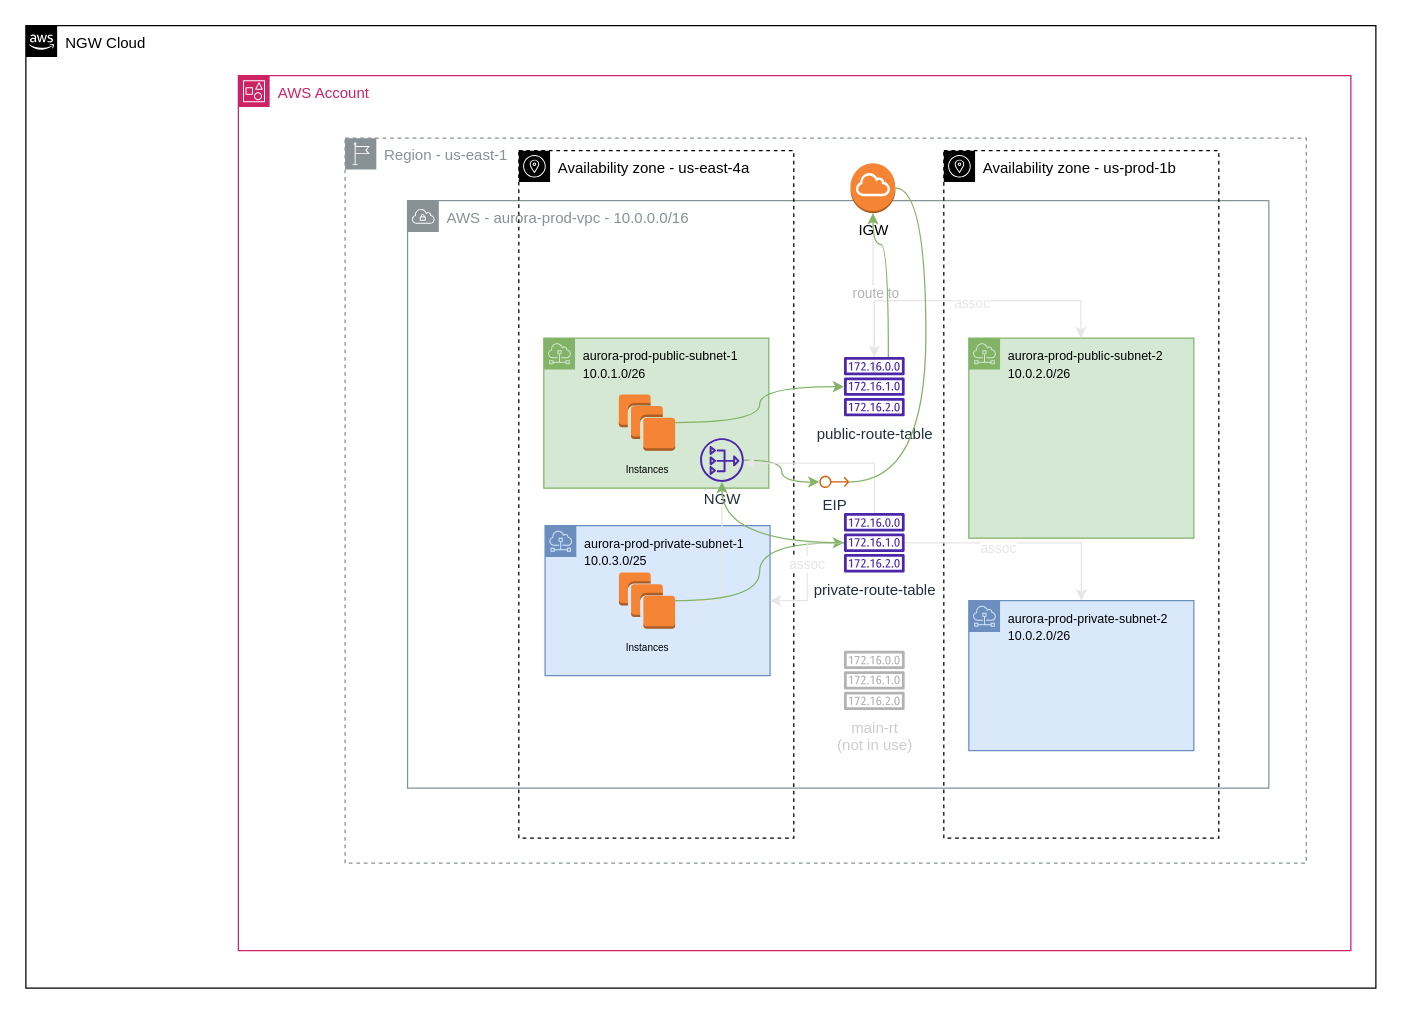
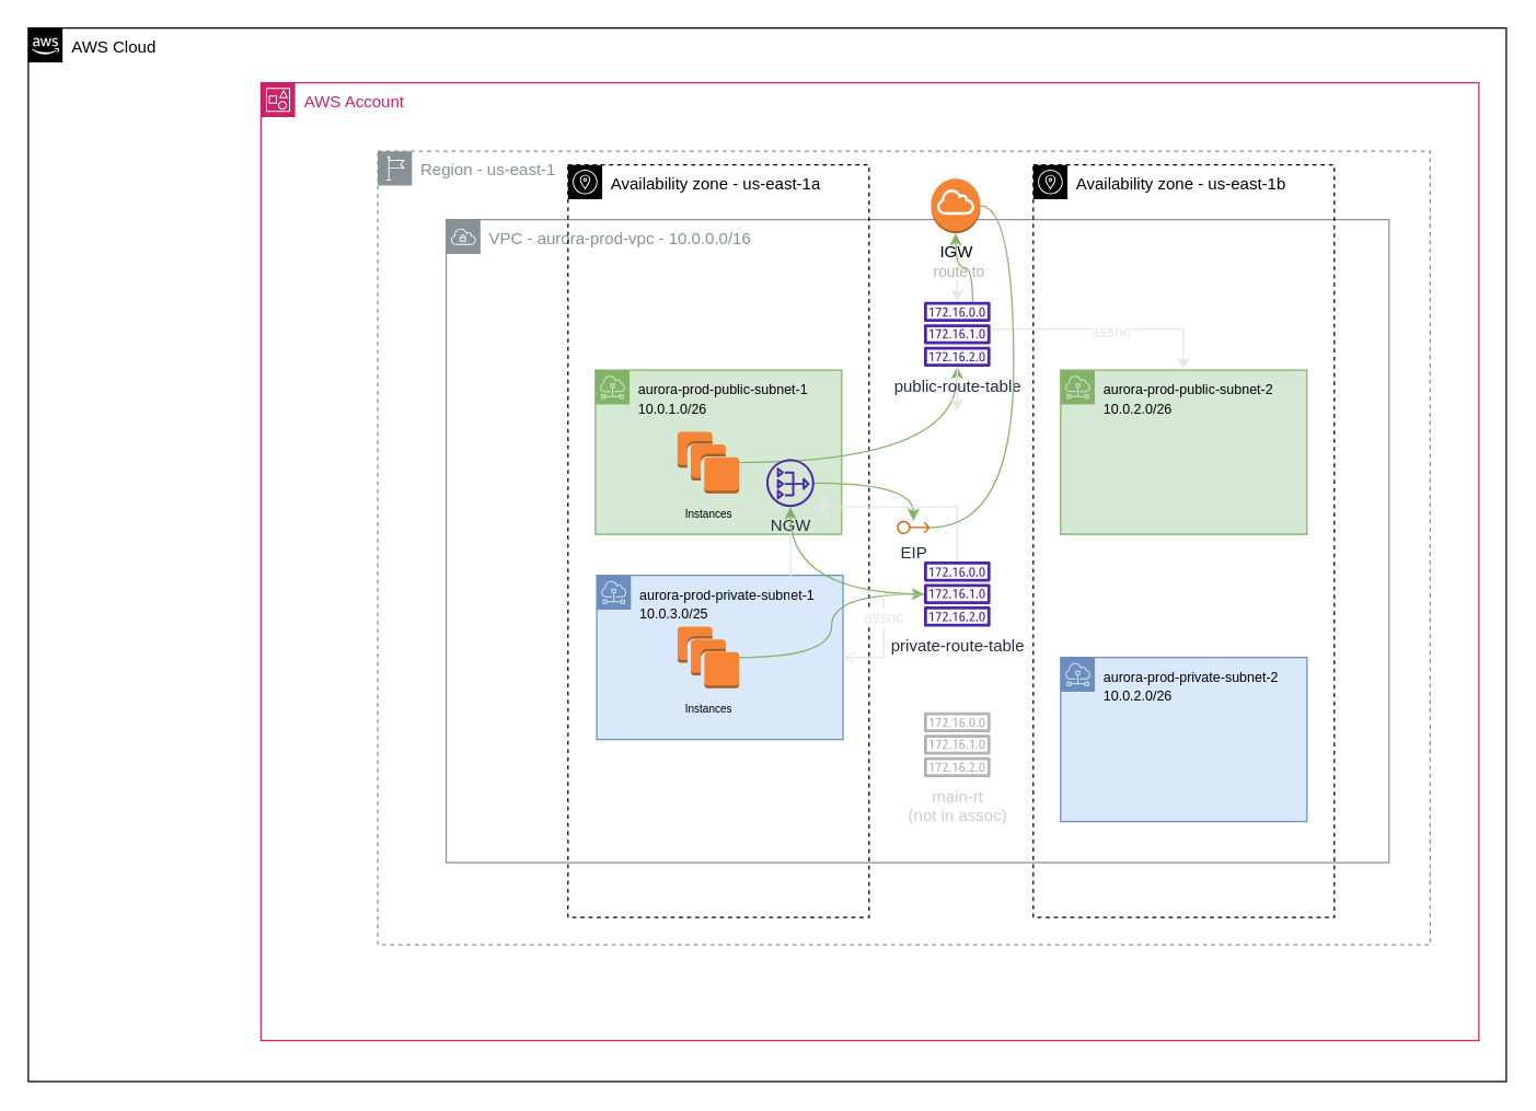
  <mxCell id="0" />
  <mxCell id="1" parent="0" />
- <mxCell id="2" value="NGW Cloud" style="points=[[0,0],[0.25,0],[0.5,0],[0.75,0],[1,0],[1,0.25],[1,0.5],[1,0.75],[1,1],[0.75,1],[0.5,1],[0.25,1],[0,1],[0,0.75],[0,0.5],[0,0.25]];outlineConnect=0;html=1;whiteSpace=wrap;fontSize=12;fontStyle=0;shape=mxgraph.aws4.group;grIcon=mxgraph.aws4.group_aws_cloud_alt;verticalAlign=top;align=left;spacingLeft=30;dashed=0;labelBackgroundColor=#ffffff;container=0;pointerEvents=0;collapsible=0;recursiveResize=0;" parent="1" vertex="1"><mxGeometry x="20" y="20" width="1080" height="770" as="geometry" /></mxCell>
+ <mxCell id="2" value="AWS Cloud" style="points=[[0,0],[0.25,0],[0.5,0],[0.75,0],[1,0],[1,0.25],[1,0.5],[1,0.75],[1,1],[0.75,1],[0.5,1],[0.25,1],[0,1],[0,0.75],[0,0.5],[0,0.25]];outlineConnect=0;html=1;whiteSpace=wrap;fontSize=12;fontStyle=0;shape=mxgraph.aws4.group;grIcon=mxgraph.aws4.group_aws_cloud_alt;verticalAlign=top;align=left;spacingLeft=30;dashed=0;labelBackgroundColor=#ffffff;container=0;pointerEvents=0;collapsible=0;recursiveResize=0;" parent="1" vertex="1"><mxGeometry x="20" y="20" width="1080" height="770" as="geometry" /></mxCell>
  <mxCell id="3" value="Region - us-east-1" style="sketch=0;outlineConnect=0;gradientColor=none;html=1;whiteSpace=wrap;fontSize=12;fontStyle=0;shape=mxgraph.aws4.group;grIcon=mxgraph.aws4.group_region;strokeColor=#879196;fillColor=none;verticalAlign=top;align=left;spacingLeft=30;fontColor=#879196;dashed=1;" parent="1" vertex="1"><mxGeometry x="275.35" y="110" width="769" height="580" as="geometry" /></mxCell>
- <mxCell id="4" value="AWS - aurora-prod-vpc - 10.0.0.0/16" style="sketch=0;outlineConnect=0;gradientColor=none;html=1;whiteSpace=wrap;fontSize=12;fontStyle=0;shape=mxgraph.aws4.group;grIcon=mxgraph.aws4.group_vpc;strokeColor=#879196;fillColor=none;verticalAlign=top;align=left;spacingLeft=30;fontColor=#879196;dashed=0;" parent="1" vertex="1"><mxGeometry x="325.35" y="160" width="689" height="470" as="geometry" /></mxCell>
- <mxCell id="5" value="Availability zone - us-east-4a" style="sketch=0;outlineConnect=0;html=1;whiteSpace=wrap;fontSize=12;fontStyle=0;shape=mxgraph.aws4.group;grIcon=mxgraph.aws4.group_availability_zone;verticalAlign=top;align=left;spacingLeft=30;dashed=1;fillColor=none;" parent="1" vertex="1"><mxGeometry x="414.35" y="120" width="220" height="550" as="geometry" /></mxCell>
+ <mxCell id="4" value="VPC - aurora-prod-vpc - 10.0.0.0/16" style="sketch=0;outlineConnect=0;gradientColor=none;html=1;whiteSpace=wrap;fontSize=12;fontStyle=0;shape=mxgraph.aws4.group;grIcon=mxgraph.aws4.group_vpc;strokeColor=#879196;fillColor=none;verticalAlign=top;align=left;spacingLeft=30;fontColor=#879196;dashed=0;" parent="1" vertex="1"><mxGeometry x="325.35" y="160" width="689" height="470" as="geometry" /></mxCell>
+ <mxCell id="5" value="Availability zone - us-east-1a" style="sketch=0;outlineConnect=0;html=1;whiteSpace=wrap;fontSize=12;fontStyle=0;shape=mxgraph.aws4.group;grIcon=mxgraph.aws4.group_availability_zone;verticalAlign=top;align=left;spacingLeft=30;dashed=1;fillColor=none;" parent="1" vertex="1"><mxGeometry x="414.35" y="120" width="220" height="550" as="geometry" /></mxCell>
  <mxCell id="6" value="&lt;font style=&quot;font-size: 10px;&quot;&gt;aurora-prod-public-subnet-1&lt;br&gt;10.0.1.0/26&lt;/font&gt;" style="sketch=0;outlineConnect=0;html=1;whiteSpace=wrap;fontSize=12;fontStyle=0;shape=mxgraph.aws4.group;grIcon=mxgraph.aws4.group_subnet;strokeColor=#82b366;fillColor=#d5e8d4;verticalAlign=top;align=left;spacingLeft=30;dashed=0;" parent="1" vertex="1"><mxGeometry x="434.35" y="270" width="180" height="120" as="geometry" /></mxCell>
  <mxCell id="7" value="AWS Account" style="points=[[0,0],[0.25,0],[0.5,0],[0.75,0],[1,0],[1,0.25],[1,0.5],[1,0.75],[1,1],[0.75,1],[0.5,1],[0.25,1],[0,1],[0,0.75],[0,0.5],[0,0.25]];outlineConnect=0;gradientColor=none;html=1;whiteSpace=wrap;fontSize=12;fontStyle=0;container=0;pointerEvents=0;collapsible=0;recursiveResize=0;shape=mxgraph.aws4.group;grIcon=mxgraph.aws4.group_account;strokeColor=#CD2264;fillColor=none;verticalAlign=top;align=left;spacingLeft=30;fontColor=#CD2264;dashed=0;" parent="1" vertex="1"><mxGeometry x="190" y="60" width="890" height="700" as="geometry" /></mxCell>
  <mxCell id="8" style="edgeStyle=orthogonalEdgeStyle;rounded=0;orthogonalLoop=1;jettySize=auto;html=1;fillColor=#d5e8d4;strokeColor=#82b366;curved=1;" parent="1" source="9" target="26" edge="1"><mxGeometry relative="1" as="geometry"><mxPoint x="678.76" y="320" as="targetPoint" /></mxGeometry></mxCell>
  <mxCell id="9" value="&lt;font style=&quot;font-size: 8px;&quot;&gt;Instances&lt;/font&gt;" style="outlineConnect=0;dashed=0;verticalLabelPosition=bottom;verticalAlign=top;align=center;html=1;shape=mxgraph.aws3.instances;fillColor=#F58534;gradientColor=none;" parent="1" vertex="1"><mxGeometry x="494.35" y="315" width="45.09" height="45" as="geometry" /></mxCell>
- <mxCell id="10" value="Availability zone - us-prod-1b" style="sketch=0;outlineConnect=0;html=1;whiteSpace=wrap;fontSize=12;fontStyle=0;shape=mxgraph.aws4.group;grIcon=mxgraph.aws4.group_availability_zone;verticalAlign=top;align=left;spacingLeft=30;dashed=1;fillColor=none;" parent="1" vertex="1"><mxGeometry x="754.35" y="120" width="220" height="550" as="geometry" /></mxCell>
+ <mxCell id="10" value="Availability zone - us-east-1b" style="sketch=0;outlineConnect=0;html=1;whiteSpace=wrap;fontSize=12;fontStyle=0;shape=mxgraph.aws4.group;grIcon=mxgraph.aws4.group_availability_zone;verticalAlign=top;align=left;spacingLeft=30;dashed=1;fillColor=none;" parent="1" vertex="1"><mxGeometry x="754.35" y="120" width="220" height="550" as="geometry" /></mxCell>
  <mxCell id="11" value="&lt;font style=&quot;font-size: 10px;&quot;&gt;aurora-prod-private-subnet-2&lt;br&gt;10.0.2.0/26&lt;/font&gt;" style="sketch=0;outlineConnect=0;html=1;whiteSpace=wrap;fontSize=12;fontStyle=0;shape=mxgraph.aws4.group;grIcon=mxgraph.aws4.group_subnet;strokeColor=#6c8ebf;fillColor=#dae8fc;verticalAlign=top;align=left;spacingLeft=30;dashed=0;" parent="1" vertex="1"><mxGeometry x="774.35" y="480" width="180" height="120" as="geometry" /></mxCell>
- <mxCell id="12" value="&lt;font style=&quot;font-size: 10px;&quot;&gt;aurora-prod-public-subnet-2&lt;br&gt;10.0.2.0/26&lt;/font&gt;" style="sketch=0;outlineConnect=0;html=1;whiteSpace=wrap;fontSize=12;fontStyle=0;shape=mxgraph.aws4.group;grIcon=mxgraph.aws4.group_subnet;strokeColor=#82b366;fillColor=#d5e8d4;verticalAlign=top;align=left;spacingLeft=30;dashed=0;" parent="1" vertex="1"><mxGeometry x="774.35" y="270" width="180" height="160" as="geometry" /></mxCell>
+ <mxCell id="12" value="&lt;font style=&quot;font-size: 10px;&quot;&gt;aurora-prod-public-subnet-2&lt;br&gt;10.0.2.0/26&lt;/font&gt;" style="sketch=0;outlineConnect=0;html=1;whiteSpace=wrap;fontSize=12;fontStyle=0;shape=mxgraph.aws4.group;grIcon=mxgraph.aws4.group_subnet;strokeColor=#82b366;fillColor=#d5e8d4;verticalAlign=top;align=left;spacingLeft=30;dashed=0;" parent="1" vertex="1"><mxGeometry x="774.35" y="270" width="180" height="120" as="geometry" /></mxCell>
  <mxCell id="13" value="&lt;font style=&quot;font-size: 10px;&quot;&gt;aurora-prod-private-subnet-1&lt;br&gt;10.0.3.0/25&lt;/font&gt;" style="sketch=0;outlineConnect=0;html=1;whiteSpace=wrap;fontSize=12;fontStyle=0;shape=mxgraph.aws4.group;grIcon=mxgraph.aws4.group_subnet;strokeColor=#6c8ebf;fillColor=#dae8fc;verticalAlign=top;align=left;spacingLeft=30;dashed=0;" parent="1" vertex="1"><mxGeometry x="435.35" y="420" width="180" height="120" as="geometry" /></mxCell>
  <mxCell id="14" style="edgeStyle=orthogonalEdgeStyle;rounded=0;orthogonalLoop=1;jettySize=auto;html=1;fillColor=#f5f5f5;strokeColor=#E6E6E6;" parent="1" source="16" target="21" edge="1"><mxGeometry relative="1" as="geometry" /></mxCell>
  <mxCell id="15" style="edgeStyle=orthogonalEdgeStyle;rounded=0;orthogonalLoop=1;jettySize=auto;html=1;curved=1;fillColor=#d5e8d4;strokeColor=#82b366;" parent="1" source="16" target="33" edge="1"><mxGeometry relative="1" as="geometry" /></mxCell>
  <mxCell id="16" value="&lt;font style=&quot;font-size: 8px;&quot;&gt;Instances&lt;/font&gt;" style="outlineConnect=0;dashed=0;verticalLabelPosition=bottom;verticalAlign=top;align=center;html=1;shape=mxgraph.aws3.instances;fillColor=#F58534;gradientColor=none;" parent="1" vertex="1"><mxGeometry x="494.44" y="457.5" width="45" height="45" as="geometry" /></mxCell>
  <mxCell id="17" style="edgeStyle=orthogonalEdgeStyle;rounded=0;orthogonalLoop=1;jettySize=auto;html=1;fillColor=#f5f5f5;strokeColor=#E6E6E6;" parent="1" source="19" target="26" edge="1"><mxGeometry relative="1" as="geometry" /></mxCell>
  <mxCell id="18" value="&lt;font color=&quot;#b3b3b3&quot;&gt;route to&lt;/font&gt;" style="edgeLabel;html=1;align=center;verticalAlign=middle;resizable=0;points=[];" parent="17" vertex="1" connectable="0"><mxGeometry x="0.116" y="1" relative="1" as="geometry"><mxPoint as="offset" /></mxGeometry></mxCell>
  <mxCell id="19" value="IGW" style="outlineConnect=0;dashed=0;verticalLabelPosition=bottom;verticalAlign=top;align=center;html=1;shape=mxgraph.aws3.internet_gateway;fillColor=#F58534;gradientColor=none;" parent="1" vertex="1"><mxGeometry x="679.67" y="130" width="36" height="40" as="geometry" /></mxCell>
  <mxCell id="20" style="edgeStyle=orthogonalEdgeStyle;rounded=0;orthogonalLoop=1;jettySize=auto;html=1;fillColor=#d5e8d4;strokeColor=#82b366;curved=1;" parent="1" source="21" target="35" edge="1"><mxGeometry relative="1" as="geometry" /></mxCell>
- <mxCell id="21" value="NGW" style="sketch=0;outlineConnect=0;fontColor=#232F3E;gradientColor=none;fillColor=#4D27AA;strokeColor=none;dashed=0;verticalLabelPosition=bottom;verticalAlign=top;align=center;html=1;fontSize=12;fontStyle=0;aspect=fixed;pointerEvents=1;shape=mxgraph.aws4.nat_gateway;" parent="1" vertex="1"><mxGeometry x="559.35" y="350" width="35" height="35" as="geometry" /></mxCell>
+ <mxCell id="21" value="NGW" style="sketch=0;outlineConnect=0;fontColor=#232F3E;gradientColor=none;fillColor=#4D27AA;strokeColor=none;dashed=0;verticalLabelPosition=bottom;verticalAlign=top;align=center;html=1;fontSize=12;fontStyle=0;aspect=fixed;pointerEvents=1;shape=mxgraph.aws4.nat_gateway;" parent="1" vertex="1"><mxGeometry x="559.35" y="335" width="35" height="35" as="geometry" /></mxCell>
  <mxCell id="22" style="edgeStyle=orthogonalEdgeStyle;rounded=0;orthogonalLoop=1;jettySize=auto;html=1;fillColor=#f5f5f5;strokeColor=#E6E6E6;" parent="1" source="26" target="12" edge="1"><mxGeometry relative="1" as="geometry"><Array as="points"><mxPoint x="864" y="240" /></Array></mxGeometry></mxCell>
  <mxCell id="23" value="&lt;font&gt;assoc&lt;/font&gt;" style="edgeLabel;html=1;align=center;verticalAlign=middle;resizable=0;points=[];fontColor=#E6E6E6;" parent="22" vertex="1" connectable="0"><mxGeometry x="0.021" y="-1" relative="1" as="geometry"><mxPoint as="offset" /></mxGeometry></mxCell>
  <mxCell id="24" style="edgeStyle=orthogonalEdgeStyle;rounded=0;orthogonalLoop=1;jettySize=auto;html=1;strokeColor=#E6E6E6;" parent="1" source="26" edge="1"><mxGeometry relative="1" as="geometry"><mxPoint x="698.8" y="300" as="targetPoint" /></mxGeometry></mxCell>
  <mxCell id="25" style="edgeStyle=orthogonalEdgeStyle;rounded=0;orthogonalLoop=1;jettySize=auto;html=1;entryX=0.5;entryY=1;entryDx=0;entryDy=0;entryPerimeter=0;curved=1;fillColor=#d5e8d4;strokeColor=#82b366;" parent="1" source="26" target="19" edge="1"><mxGeometry relative="1" as="geometry"><Array as="points"><mxPoint x="710" y="195" /><mxPoint x="698" y="195" /></Array></mxGeometry></mxCell>
- <mxCell id="26" value="public-route-table" style="sketch=0;outlineConnect=0;fontColor=#232F3E;gradientColor=none;fillColor=#4D27AA;strokeColor=none;dashed=0;verticalLabelPosition=bottom;verticalAlign=top;align=center;html=1;fontSize=12;fontStyle=0;aspect=fixed;pointerEvents=1;shape=mxgraph.aws4.route_table;" parent="1" vertex="1"><mxGeometry x="674.35" y="285" width="48.82" height="47.56" as="geometry" /></mxCell>
- <mxCell id="27" style="edgeStyle=orthogonalEdgeStyle;rounded=0;orthogonalLoop=1;jettySize=auto;html=1;fillColor=#f5f5f5;strokeColor=#E6E6E6;" parent="1" source="33" target="13" edge="1"><mxGeometry relative="1" as="geometry" /></mxCell>
+ <mxCell id="26" value="public-route-table" style="sketch=0;outlineConnect=0;fontColor=#232F3E;gradientColor=none;fillColor=#4D27AA;strokeColor=none;dashed=0;verticalLabelPosition=bottom;verticalAlign=top;align=center;html=1;fontSize=12;fontStyle=0;aspect=fixed;pointerEvents=1;shape=mxgraph.aws4.route_table;" parent="1" vertex="1"><mxGeometry x="674.35" y="220" width="48.82" height="47.56" as="geometry" /></mxCell>
+ <mxCell id="27" style="edgeStyle=orthogonalEdgeStyle;rounded=0;orthogonalLoop=1;jettySize=auto;html=1;fillColor=#f5f5f5;strokeColor=#E6E6E6;endArrow=open;" parent="1" source="33" target="13" edge="1"><mxGeometry relative="1" as="geometry" /></mxCell>
  <mxCell id="28" value="&lt;font color=&quot;#e6e6e6&quot;&gt;assoc&lt;/font&gt;" style="edgeLabel;html=1;align=center;verticalAlign=middle;resizable=0;points=[];" parent="27" vertex="1" connectable="0"><mxGeometry x="0.281" y="-1" relative="1" as="geometry"><mxPoint y="-22" as="offset" /></mxGeometry></mxCell>
- <mxCell id="29" style="edgeStyle=orthogonalEdgeStyle;rounded=0;orthogonalLoop=1;jettySize=auto;html=1;fillColor=#f5f5f5;strokeColor=#E6E6E6;" parent="1" source="33" target="11" edge="1"><mxGeometry relative="1" as="geometry" /></mxCell>
- <mxCell id="30" value="&lt;font&gt;assoc&lt;/font&gt;" style="edgeLabel;html=1;align=center;verticalAlign=middle;resizable=0;points=[];fontColor=#E6E6E6;" parent="29" vertex="1" connectable="0"><mxGeometry x="-0.209" relative="1" as="geometry"><mxPoint y="4" as="offset" /></mxGeometry></mxCell>
  <mxCell id="31" style="edgeStyle=orthogonalEdgeStyle;rounded=0;orthogonalLoop=1;jettySize=auto;html=1;fillColor=#f5f5f5;strokeColor=#E6E6E6;" parent="1" source="33" target="21" edge="1"><mxGeometry relative="1" as="geometry"><Array as="points"><mxPoint x="698.35" y="370" /></Array></mxGeometry></mxCell>
  <mxCell id="32" style="edgeStyle=orthogonalEdgeStyle;rounded=0;orthogonalLoop=1;jettySize=auto;html=1;curved=1;fillColor=#d5e8d4;strokeColor=#82b366;" parent="1" source="33" target="21" edge="1"><mxGeometry relative="1" as="geometry" /></mxCell>
  <mxCell id="33" value="private-route-table" style="sketch=0;outlineConnect=0;fontColor=#232F3E;gradientColor=none;fillColor=#4D27AA;strokeColor=none;dashed=0;verticalLabelPosition=bottom;verticalAlign=top;align=center;html=1;fontSize=12;fontStyle=0;aspect=fixed;pointerEvents=1;shape=mxgraph.aws4.route_table;" parent="1" vertex="1"><mxGeometry x="674.35" y="409.94" width="48.82" height="47.56" as="geometry" /></mxCell>
  <mxCell id="34" style="edgeStyle=orthogonalEdgeStyle;rounded=0;orthogonalLoop=1;jettySize=auto;html=1;curved=1;fillColor=#d5e8d4;strokeColor=#82b366;endArrow=none;" parent="1" source="35" target="19" edge="1"><mxGeometry relative="1" as="geometry"><Array as="points"><mxPoint x="740" y="385" /><mxPoint x="740" y="150" /></Array></mxGeometry></mxCell>
  <mxCell id="35" value="EIP" style="sketch=0;outlineConnect=0;fontColor=#232F3E;gradientColor=none;fillColor=#D45B07;strokeColor=none;dashed=0;verticalLabelPosition=bottom;verticalAlign=top;align=center;html=1;fontSize=12;fontStyle=0;aspect=fixed;pointerEvents=1;shape=mxgraph.aws4.elastic_ip_address;" parent="1" vertex="1"><mxGeometry x="654.76" y="380" width="24" height="10" as="geometry" /></mxCell>
- <mxCell id="36" value="&lt;font color=&quot;#cccccc&quot;&gt;main-rt&lt;br&gt;(not in use)&lt;/font&gt;" style="sketch=0;outlineConnect=0;fontColor=#232F3E;gradientColor=none;fillColor=#B3B3B3;strokeColor=none;dashed=0;verticalLabelPosition=bottom;verticalAlign=top;align=center;html=1;fontSize=12;fontStyle=0;aspect=fixed;pointerEvents=1;shape=mxgraph.aws4.route_table;" parent="1" vertex="1"><mxGeometry x="674.35" y="520" width="48.82" height="47.56" as="geometry" /></mxCell>
+ <mxCell id="36" value="&lt;font color=&quot;#cccccc&quot;&gt;main-rt&lt;br&gt;(not in assoc)&lt;/font&gt;" style="sketch=0;outlineConnect=0;fontColor=#232F3E;gradientColor=none;fillColor=#B3B3B3;strokeColor=none;dashed=0;verticalLabelPosition=bottom;verticalAlign=top;align=center;html=1;fontSize=12;fontStyle=0;aspect=fixed;pointerEvents=1;shape=mxgraph.aws4.route_table;" parent="1" vertex="1"><mxGeometry x="674.35" y="520" width="48.82" height="47.56" as="geometry" /></mxCell>
